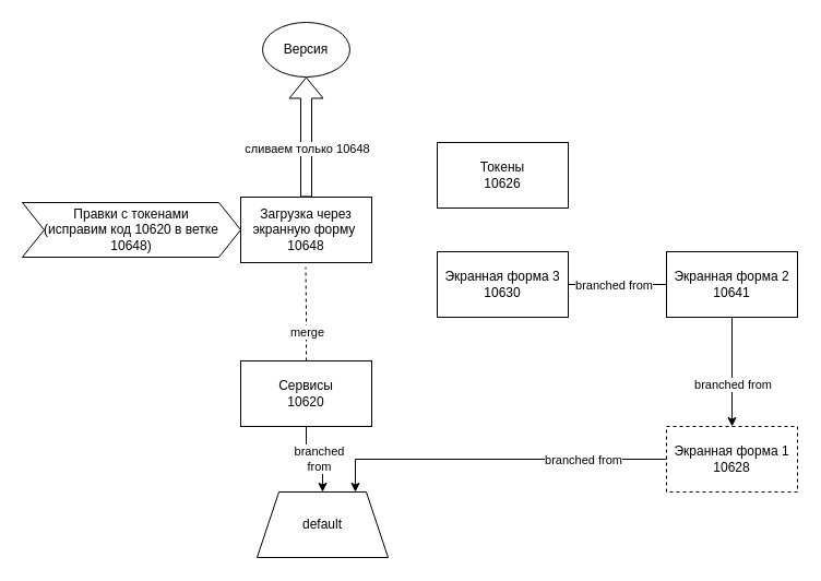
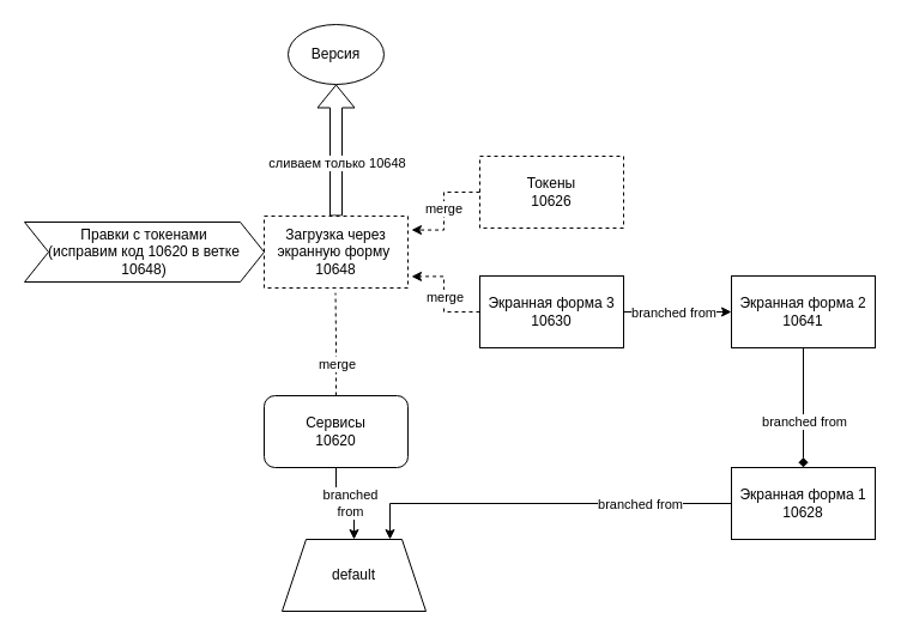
  <mxCell id="0" />
  <mxCell id="1" parent="0" />
  <mxCell id="2" value="default" style="shape=trapezoid;perimeter=trapezoidPerimeter;whiteSpace=wrap;html=1;fixedSize=1;" vertex="1" parent="1"><mxGeometry x="235" y="450" width="120" height="60" as="geometry" /></mxCell>
  <mxCell id="3" style="edgeStyle=orthogonalEdgeStyle;rounded=0;orthogonalLoop=1;jettySize=auto;html=1;entryX=0.5;entryY=0;entryDx=0;entryDy=0;" edge="1" parent="1" source="5" target="2"><mxGeometry relative="1" as="geometry" /></mxCell>
  <mxCell id="4" value="branched&lt;div&gt;from&lt;/div&gt;" style="edgeLabel;html=1;align=center;verticalAlign=middle;resizable=0;points=[];" vertex="1" connectable="0" parent="3"><mxGeometry x="-0.155" y="1" relative="1" as="geometry"><mxPoint x="9" as="offset" /></mxGeometry></mxCell>
- <mxCell id="5" value="Сервисы&lt;div&gt;10620&lt;/div&gt;" style="rounded=0;whiteSpace=wrap;html=1;" vertex="1" parent="1"><mxGeometry x="220" y="330" width="120" height="60" as="geometry" /></mxCell>
- <mxCell id="6" style="edgeStyle=orthogonalEdgeStyle;rounded=0;orthogonalLoop=1;jettySize=auto;html=1;entryX=0;entryY=0.5;entryDx=0;entryDy=0;endArrow=none;" edge="1" parent="1" source="8" target="23"><mxGeometry relative="1" as="geometry" /></mxCell>
+ <mxCell id="5" value="Сервисы&lt;div&gt;10620&lt;/div&gt;" style="whiteSpace=wrap;html=1;rounded=1;" vertex="1" parent="1"><mxGeometry x="220" y="330" width="120" height="60" as="geometry" /></mxCell>
+ <mxCell id="6" style="edgeStyle=orthogonalEdgeStyle;rounded=0;orthogonalLoop=1;jettySize=auto;html=1;entryX=0;entryY=0.5;entryDx=0;entryDy=0;" edge="1" parent="1" source="8" target="23"><mxGeometry relative="1" as="geometry" /></mxCell>
  <mxCell id="7" value="branched from" style="edgeLabel;html=1;align=center;verticalAlign=middle;resizable=0;points=[];" vertex="1" connectable="0" parent="6"><mxGeometry x="-0.651" y="2" relative="1" as="geometry"><mxPoint x="25" y="2" as="offset" /></mxGeometry></mxCell>
  <mxCell id="8" value="Экранная форма 3&lt;div&gt;10630&lt;/div&gt;" style="rounded=0;whiteSpace=wrap;html=1;" vertex="1" parent="1"><mxGeometry x="400" y="230" width="120" height="60" as="geometry" /></mxCell>
  <mxCell id="9" style="edgeStyle=orthogonalEdgeStyle;rounded=0;orthogonalLoop=1;jettySize=auto;html=1;entryX=0.5;entryY=1;entryDx=0;entryDy=0;shape=flexArrow;" edge="1" parent="1" source="11" target="20"><mxGeometry relative="1" as="geometry" /></mxCell>
  <mxCell id="10" value="сливаем только 10648" style="edgeLabel;html=1;align=center;verticalAlign=middle;resizable=0;points=[];" vertex="1" connectable="0" parent="9"><mxGeometry x="-0.189" y="5" relative="1" as="geometry"><mxPoint x="5" as="offset" /></mxGeometry></mxCell>
- <mxCell id="11" value="Загрузка через экранную форму&amp;nbsp;&lt;div&gt;10648&lt;/div&gt;" style="rounded=0;whiteSpace=wrap;html=1;" vertex="1" parent="1"><mxGeometry x="220" y="180" width="120" height="60" as="geometry" /></mxCell>
- <mxCell id="12" value="Токены&lt;div&gt;10626&lt;/div&gt;" style="whiteSpace=wrap;html=1;" vertex="1" parent="1"><mxGeometry x="400" y="130" width="120" height="60" as="geometry" /></mxCell>
+ <mxCell id="11" value="Загрузка через экранную форму&amp;nbsp;&lt;div&gt;10648&lt;/div&gt;" style="rounded=0;whiteSpace=wrap;html=1;dashed=1;" vertex="1" parent="1"><mxGeometry x="220" y="180" width="120" height="60" as="geometry" /></mxCell>
+ <mxCell id="12" value="Токены&lt;div&gt;10626&lt;/div&gt;" style="whiteSpace=wrap;html=1;dashed=1;" vertex="1" parent="1"><mxGeometry x="400" y="130" width="120" height="60" as="geometry" /></mxCell>
  <mxCell id="13" value="Правки с токенами&lt;div&gt;(исправим код 10620 в ветке 10648)&lt;/div&gt;" style="shape=step;perimeter=stepPerimeter;whiteSpace=wrap;html=1;fixedSize=1;" vertex="1" parent="1"><mxGeometry x="20" y="185" width="200" height="50" as="geometry" /></mxCell>
+ <mxCell id="14" style="edgeStyle=orthogonalEdgeStyle;rounded=0;orthogonalLoop=1;jettySize=auto;html=1;entryX=1.025;entryY=0.193;entryDx=0;entryDy=0;entryPerimeter=0;dashed=1;" edge="1" parent="1" source="12" target="11"><mxGeometry relative="1" as="geometry" /></mxCell>
+ <mxCell id="15" value="merge" style="edgeLabel;html=1;align=center;verticalAlign=middle;resizable=0;points=[];" vertex="1" connectable="0" parent="14"><mxGeometry x="-0.037" y="-1" relative="1" as="geometry"><mxPoint as="offset" /></mxGeometry></mxCell>
+ <mxCell id="16" style="edgeStyle=orthogonalEdgeStyle;rounded=0;orthogonalLoop=1;jettySize=auto;html=1;entryX=1.025;entryY=0.84;entryDx=0;entryDy=0;entryPerimeter=0;dashed=1;" edge="1" parent="1" source="8" target="11"><mxGeometry relative="1" as="geometry" /></mxCell>
+ <mxCell id="17" value="merge" style="edgeLabel;html=1;align=center;verticalAlign=middle;resizable=0;points=[];" vertex="1" connectable="0" parent="16"><mxGeometry x="-0.007" relative="1" as="geometry"><mxPoint as="offset" /></mxGeometry></mxCell>
  <mxCell id="18" style="edgeStyle=orthogonalEdgeStyle;rounded=0;orthogonalLoop=1;jettySize=auto;html=1;entryX=0.496;entryY=1.069;entryDx=0;entryDy=0;entryPerimeter=0;dashed=1;endArrow=none;" edge="1" parent="1" source="5" target="11"><mxGeometry relative="1" as="geometry" /></mxCell>
  <mxCell id="19" value="merge" style="edgeLabel;html=1;align=center;verticalAlign=middle;resizable=0;points=[];" vertex="1" connectable="0" parent="18"><mxGeometry x="-0.375" relative="1" as="geometry"><mxPoint as="offset" /></mxGeometry></mxCell>
  <mxCell id="20" value="Версия" style="ellipse;whiteSpace=wrap;html=1;" vertex="1" parent="1"><mxGeometry x="240" y="20" width="80" height="50" as="geometry" /></mxCell>
- <mxCell id="21" style="edgeStyle=orthogonalEdgeStyle;rounded=0;orthogonalLoop=1;jettySize=auto;html=1;entryX=0.5;entryY=0;entryDx=0;entryDy=0;" edge="1" parent="1" source="23" target="26"><mxGeometry relative="1" as="geometry" /></mxCell>
+ <mxCell id="21" style="edgeStyle=orthogonalEdgeStyle;rounded=0;orthogonalLoop=1;jettySize=auto;html=1;entryX=0.5;entryY=0;entryDx=0;entryDy=0;endArrow=diamond;" edge="1" parent="1" source="23" target="26"><mxGeometry relative="1" as="geometry" /></mxCell>
  <mxCell id="22" value="branched from" style="edgeLabel;html=1;align=center;verticalAlign=middle;resizable=0;points=[];" vertex="1" connectable="0" parent="21"><mxGeometry x="0.229" relative="1" as="geometry"><mxPoint as="offset" /></mxGeometry></mxCell>
  <mxCell id="23" value="Экранная форма 2&lt;div&gt;10641&lt;/div&gt;" style="whiteSpace=wrap;html=1;" vertex="1" parent="1"><mxGeometry x="610" y="230" width="120" height="60" as="geometry" /></mxCell>
  <mxCell id="24" style="edgeStyle=orthogonalEdgeStyle;rounded=0;orthogonalLoop=1;jettySize=auto;html=1;entryX=0.75;entryY=0;entryDx=0;entryDy=0;" edge="1" parent="1" source="26" target="2"><mxGeometry relative="1" as="geometry" /></mxCell>
  <mxCell id="25" value="branched from" style="edgeLabel;html=1;align=center;verticalAlign=middle;resizable=0;points=[];" vertex="1" connectable="0" parent="24"><mxGeometry x="-0.513" relative="1" as="geometry"><mxPoint as="offset" /></mxGeometry></mxCell>
- <mxCell id="26" value="Экранная форма 1&lt;div&gt;10628&lt;/div&gt;" style="whiteSpace=wrap;html=1;dashed=1;" vertex="1" parent="1"><mxGeometry x="610" y="390" width="120" height="60" as="geometry" /></mxCell>
+ <mxCell id="26" value="Экранная форма 1&lt;div&gt;10628&lt;/div&gt;" style="whiteSpace=wrap;html=1;" vertex="1" parent="1"><mxGeometry x="610" y="390" width="120" height="60" as="geometry" /></mxCell>
